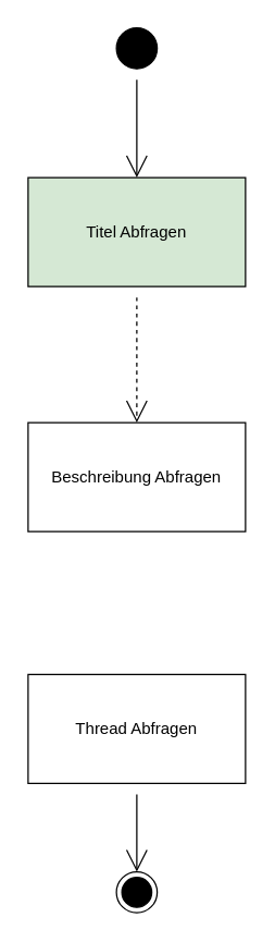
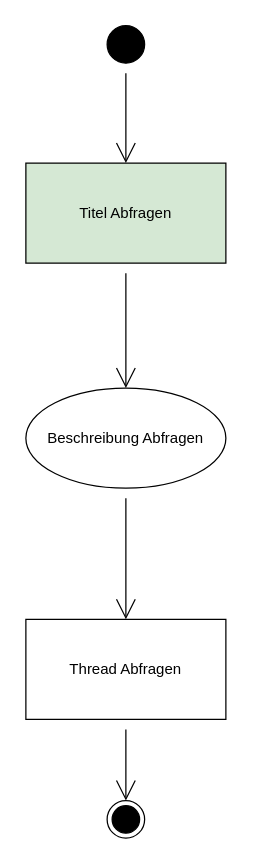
  <mxCell id="0" />
  <mxCell id="1" parent="0" />
  <mxCell id="2" style="edgeStyle=none;curved=1;rounded=0;orthogonalLoop=1;jettySize=auto;html=1;endArrow=open;startSize=14;endSize=14;sourcePerimeterSpacing=8;targetPerimeterSpacing=8;entryX=0.5;entryY=0;entryDx=0;entryDy=0;" edge="1" parent="1" source="3" target="5"><mxGeometry relative="1" as="geometry"><mxPoint x="-145" y="335" as="targetPoint" /></mxGeometry></mxCell>
  <mxCell id="3" value="" style="ellipse;fillColor=strokeColor;" vertex="1" parent="1"><mxGeometry x="85" y="20" width="30" height="30" as="geometry" /></mxCell>
- <mxCell id="4" value="" style="edgeStyle=none;curved=1;rounded=0;orthogonalLoop=1;jettySize=auto;html=1;endArrow=open;startSize=14;endSize=14;sourcePerimeterSpacing=8;targetPerimeterSpacing=8;entryX=0.5;entryY=0;entryDx=0;entryDy=0;dashed=1;" edge="1" parent="1" source="5" target="7"><mxGeometry relative="1" as="geometry" /></mxCell>
+ <mxCell id="4" value="" style="edgeStyle=none;curved=1;rounded=0;orthogonalLoop=1;jettySize=auto;html=1;endArrow=open;startSize=14;endSize=14;sourcePerimeterSpacing=8;targetPerimeterSpacing=8;entryX=0.5;entryY=0;entryDx=0;entryDy=0;" edge="1" parent="1" source="5" target="7"><mxGeometry relative="1" as="geometry" /></mxCell>
  <mxCell id="5" value="Titel Abfragen" style="rounded=0;whiteSpace=wrap;html=1;fillColor=#d5e8d4;" vertex="1" parent="1"><mxGeometry x="20" y="130" width="160" height="80" as="geometry" /></mxCell>
- <mxCell id="7" value="Beschreibung Abfragen" style="rounded=0;whiteSpace=wrap;html=1;fillColor=rgb(255, 255, 255);" vertex="1" parent="1"><mxGeometry x="20" y="310" width="160" height="80" as="geometry" /></mxCell>
+ <mxCell id="6" value="" style="edgeStyle=none;curved=1;rounded=0;orthogonalLoop=1;jettySize=auto;html=1;endArrow=open;startSize=14;endSize=14;sourcePerimeterSpacing=8;targetPerimeterSpacing=8;entryX=0.5;entryY=0;entryDx=0;entryDy=0;" edge="1" parent="1" source="7" target="9"><mxGeometry relative="1" as="geometry" /></mxCell>
+ <mxCell id="7" value="Beschreibung Abfragen" style="ellipse;whiteSpace=wrap;html=1;fillColor=rgb(255, 255, 255);" vertex="1" parent="1"><mxGeometry x="20" y="310" width="160" height="80" as="geometry" /></mxCell>
  <mxCell id="8" style="edgeStyle=none;curved=1;rounded=0;orthogonalLoop=1;jettySize=auto;html=1;entryX=0.5;entryY=0;entryDx=0;entryDy=0;endArrow=open;startSize=14;endSize=14;sourcePerimeterSpacing=8;targetPerimeterSpacing=8;" edge="1" parent="1" source="9" target="10"><mxGeometry relative="1" as="geometry" /></mxCell>
  <mxCell id="9" value="Thread Abfragen" style="rounded=0;whiteSpace=wrap;html=1;fillColor=rgb(255, 255, 255);" vertex="1" parent="1"><mxGeometry x="20" y="495" width="160" height="80" as="geometry" /></mxCell>
  <mxCell id="10" value="" style="ellipse;html=1;shape=endState;fillColor=strokeColor;" vertex="1" parent="1"><mxGeometry x="85" y="640" width="30" height="30" as="geometry" /></mxCell>
